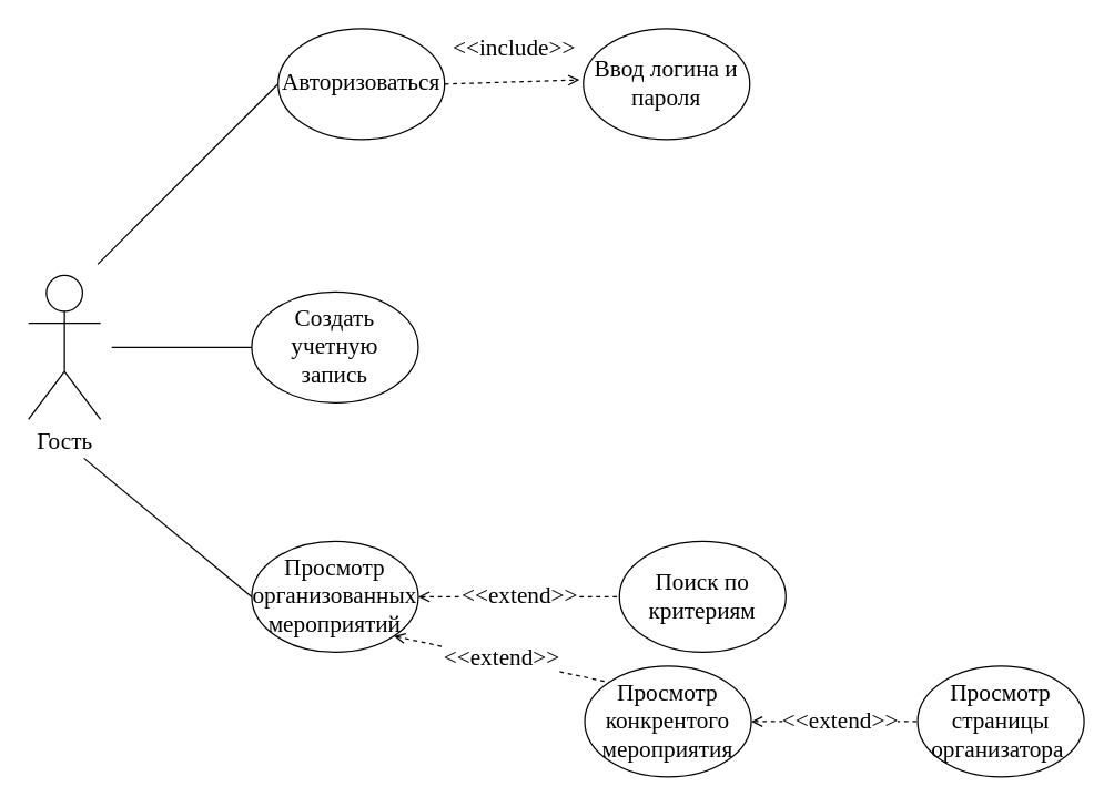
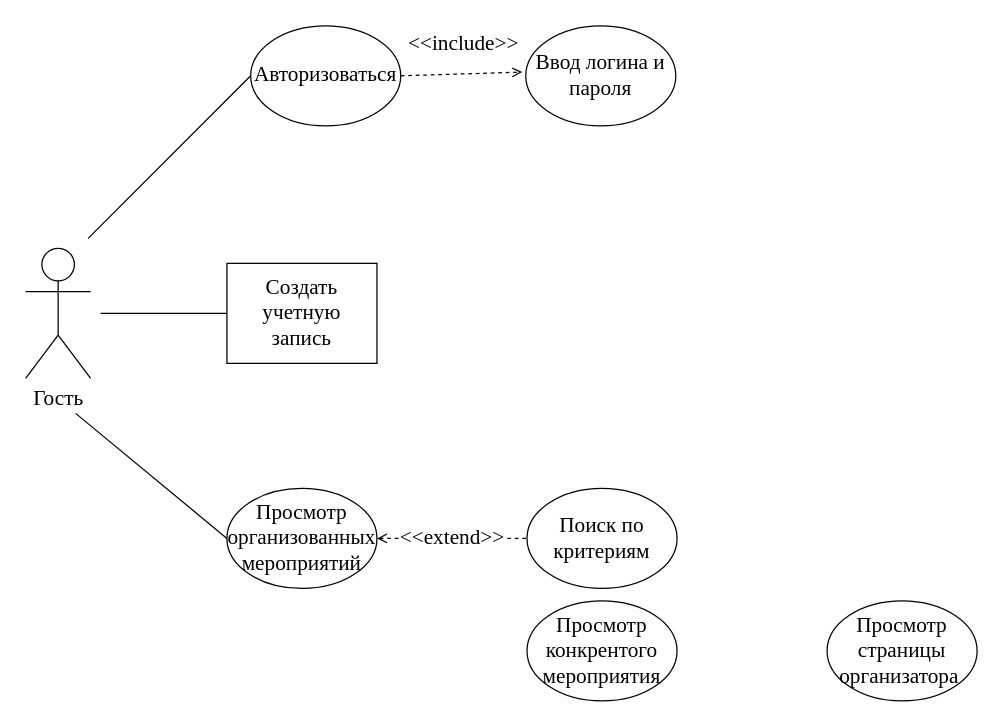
  <mxCell id="0" />
  <mxCell id="1" parent="0" />
- <mxCell id="2" value="Создать учетную &lt;br&gt;запись" style="ellipse;whiteSpace=wrap;html=1;fontSize=17;fontFamily=Times New Roman;" parent="1" vertex="1"><mxGeometry x="181" y="210" width="120" height="80" as="geometry" /></mxCell>
+ <mxCell id="2" value="Создать учетную &lt;br&gt;запись" style="whiteSpace=wrap;html=1;fontSize=17;fontFamily=Times New Roman;rounded=0;" parent="1" vertex="1"><mxGeometry x="181" y="210" width="120" height="80" as="geometry" /></mxCell>
  <mxCell id="3" style="edgeStyle=none;rounded=0;orthogonalLoop=1;jettySize=auto;html=1;endArrow=none;endFill=0;entryX=0;entryY=0.5;entryDx=0;entryDy=0;fontSize=17;fontFamily=Times New Roman;" parent="1" target="2" edge="1"><mxGeometry relative="1" as="geometry"><mxPoint x="80" y="250" as="sourcePoint" /><mxPoint x="71" y="280" as="targetPoint" /></mxGeometry></mxCell>
  <mxCell id="4" value="Гость" style="shape=umlActor;verticalLabelPosition=bottom;verticalAlign=top;html=1;outlineConnect=0;fontSize=17;fontFamily=Times New Roman;" parent="1" vertex="1"><mxGeometry x="20" y="198" width="52" height="104" as="geometry" /></mxCell>
  <mxCell id="5" style="edgeStyle=none;rounded=0;orthogonalLoop=1;jettySize=auto;html=1;exitX=0;exitY=0.5;exitDx=0;exitDy=0;endArrow=none;endFill=0;fontSize=17;fontFamily=Times New Roman;" parent="1" source="6" edge="1"><mxGeometry relative="1" as="geometry"><mxPoint x="70" y="190" as="targetPoint" /></mxGeometry></mxCell>
  <mxCell id="6" value="Авторизоваться" style="ellipse;whiteSpace=wrap;html=1;fontSize=17;fontFamily=Times New Roman;" parent="1" vertex="1"><mxGeometry x="200" y="20" width="120" height="80" as="geometry" /></mxCell>
  <mxCell id="7" value="Ввод логина и пароля" style="ellipse;whiteSpace=wrap;html=1;fontSize=17;fontFamily=Times New Roman;" parent="1" vertex="1"><mxGeometry x="420" y="20" width="120" height="80" as="geometry" /></mxCell>
  <mxCell id="8" value="" style="edgeStyle=none;rounded=0;orthogonalLoop=1;jettySize=auto;html=1;exitX=1;exitY=0.5;exitDx=0;exitDy=0;entryX=-0.023;entryY=0.463;entryDx=0;entryDy=0;endArrow=open;endFill=0;dashed=1;fontSize=17;fontFamily=Times New Roman;entryPerimeter=0;" parent="1" source="6" target="7" edge="1"><mxGeometry relative="1" as="geometry"><mxPoint x="501" y="130" as="sourcePoint" /><mxPoint x="391" y="100" as="targetPoint" /></mxGeometry></mxCell>
  <mxCell id="9" value="&amp;lt;&amp;lt;extend&amp;gt;&amp;gt;" style="edgeStyle=orthogonalEdgeStyle;rounded=0;orthogonalLoop=1;jettySize=auto;html=1;exitX=1;exitY=0.5;exitDx=0;exitDy=0;entryX=0;entryY=0.5;entryDx=0;entryDy=0;endArrow=none;endFill=0;dashed=1;startArrow=open;startFill=0;fontSize=17;fontFamily=Times New Roman;" parent="1" source="12" target="13" edge="1"><mxGeometry relative="1" as="geometry" /></mxCell>
- <mxCell id="10" value="&amp;lt;&amp;lt;extend&amp;gt;&amp;gt;" style="rounded=0;orthogonalLoop=1;jettySize=auto;html=1;exitX=1;exitY=1;exitDx=0;exitDy=0;entryX=0;entryY=0;entryDx=0;entryDy=0;dashed=1;startArrow=open;startFill=0;endArrow=none;endFill=0;fontSize=17;fontFamily=Times New Roman;" parent="1" source="12" target="15" edge="1"><mxGeometry relative="1" as="geometry" /></mxCell>
  <mxCell id="11" style="edgeStyle=none;rounded=0;orthogonalLoop=1;jettySize=auto;html=1;exitX=0;exitY=0.5;exitDx=0;exitDy=0;startArrow=none;startFill=0;endArrow=none;endFill=0;fontSize=17;fontFamily=Times New Roman;" parent="1" source="12" edge="1"><mxGeometry relative="1" as="geometry"><mxPoint x="60" y="330" as="targetPoint" /></mxGeometry></mxCell>
  <mxCell id="12" value="Просмотр организованных мероприятий" style="ellipse;whiteSpace=wrap;html=1;fontSize=17;fontFamily=Times New Roman;" parent="1" vertex="1"><mxGeometry x="181" y="390" width="120" height="80" as="geometry" /></mxCell>
- <mxCell id="13" value="Поиск по критериям" style="ellipse;whiteSpace=wrap;html=1;fontSize=17;fontFamily=Times New Roman;" parent="1" vertex="1"><mxGeometry x="446" y="390" width="120" height="80" as="geometry" /></mxCell>
- <mxCell id="14" value="&amp;lt;&amp;lt;extend&amp;gt;&amp;gt;" style="edgeStyle=none;rounded=0;orthogonalLoop=1;jettySize=auto;html=1;entryX=0;entryY=0.5;entryDx=0;entryDy=0;dashed=1;startArrow=open;startFill=0;endArrow=none;endFill=0;exitX=1;exitY=0.5;exitDx=0;exitDy=0;fontSize=17;fontFamily=Times New Roman;" parent="1" source="15" target="16" edge="1"><mxGeometry x="0.059" relative="1" as="geometry"><mxPoint x="582" y="660" as="sourcePoint" /><mxPoint as="offset" /></mxGeometry></mxCell>
+ <mxCell id="13" value="Поиск по критериям" style="ellipse;whiteSpace=wrap;html=1;fontSize=17;fontFamily=Times New Roman;" parent="1" vertex="1"><mxGeometry x="421" y="390" width="120" height="80" as="geometry" /></mxCell>
  <mxCell id="15" value="Просмотр конкрентого мероприятия" style="ellipse;whiteSpace=wrap;html=1;fontSize=17;fontFamily=Times New Roman;" parent="1" vertex="1"><mxGeometry x="421" y="480" width="120" height="80" as="geometry" /></mxCell>
  <mxCell id="16" value="Просмотр страницы организатора&amp;nbsp;" style="ellipse;whiteSpace=wrap;html=1;fontSize=17;fontFamily=Times New Roman;" parent="1" vertex="1"><mxGeometry x="661" y="480" width="120" height="80" as="geometry" /></mxCell>
  <mxCell id="17" value="&amp;lt;&amp;lt;include&amp;gt;&amp;gt;" style="text;html=1;align=center;verticalAlign=middle;resizable=0;points=[];autosize=1;strokeColor=none;fillColor=none;fontFamily=Times New Roman;fontSize=17;" parent="1" vertex="1"><mxGeometry y="20" width="100" height="30" as="geometry" x="320" /></mxCell>
